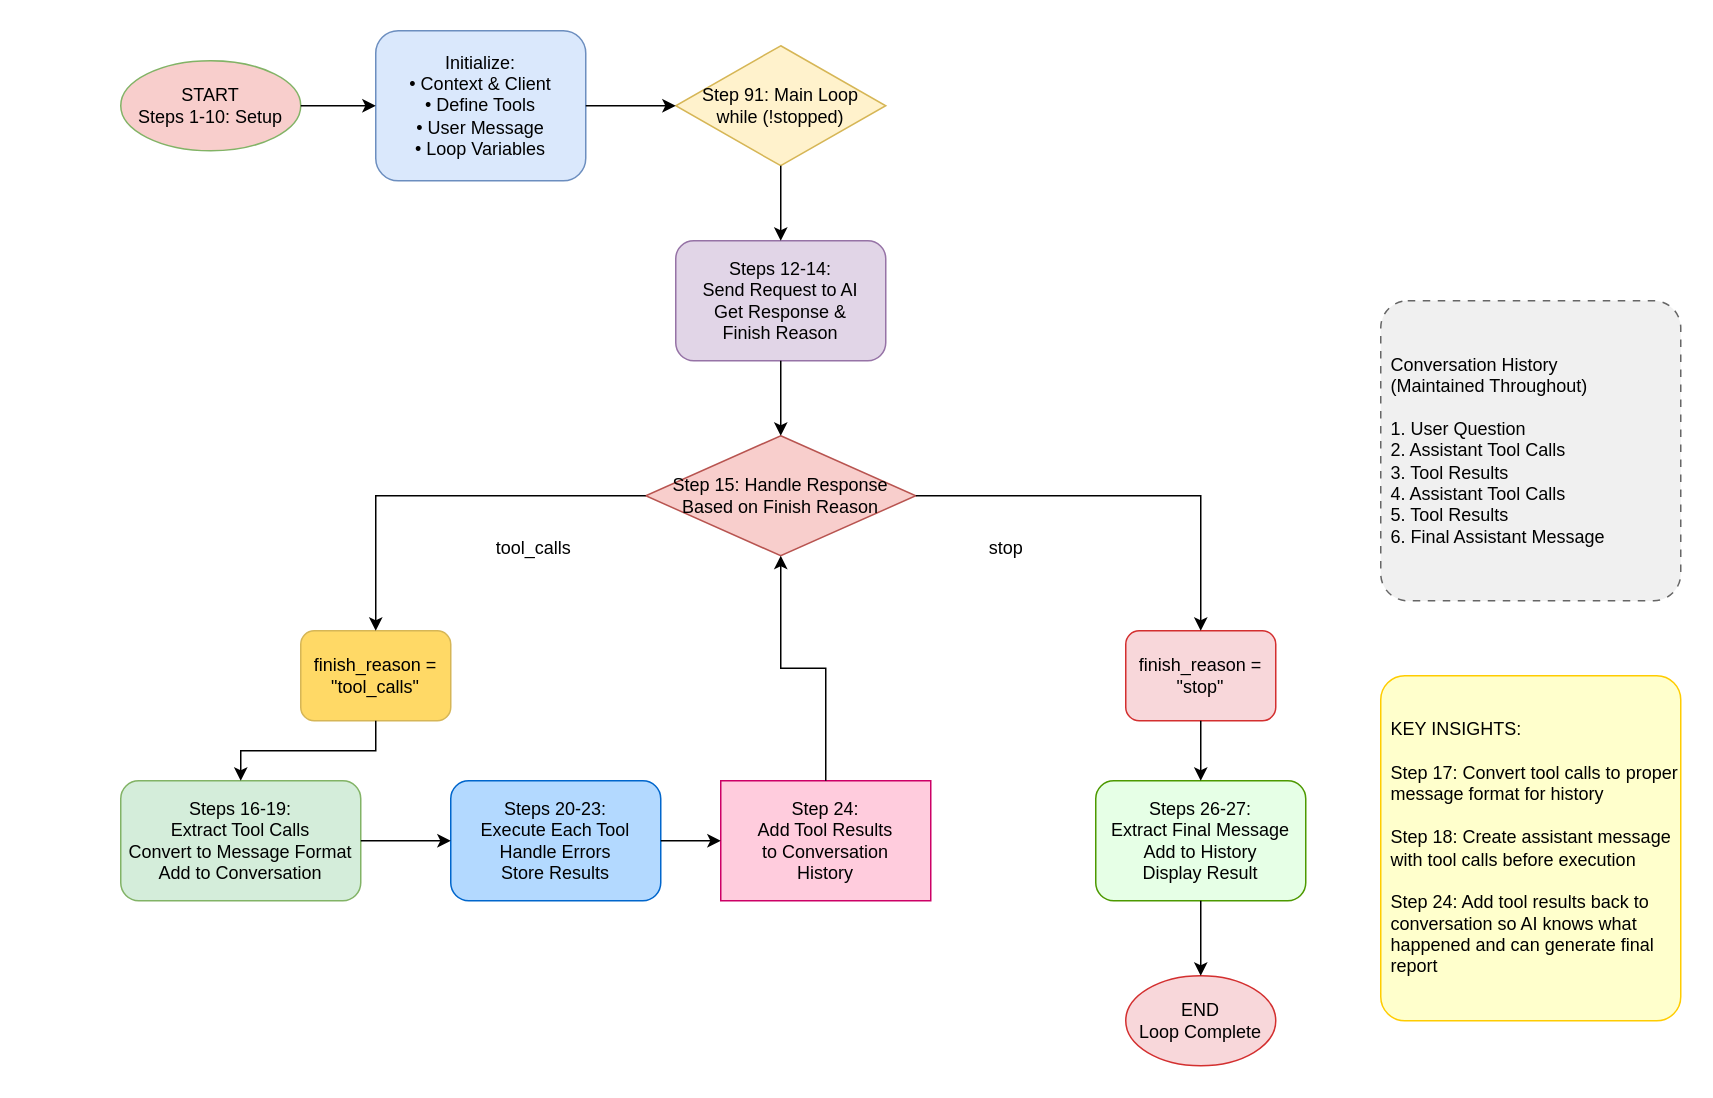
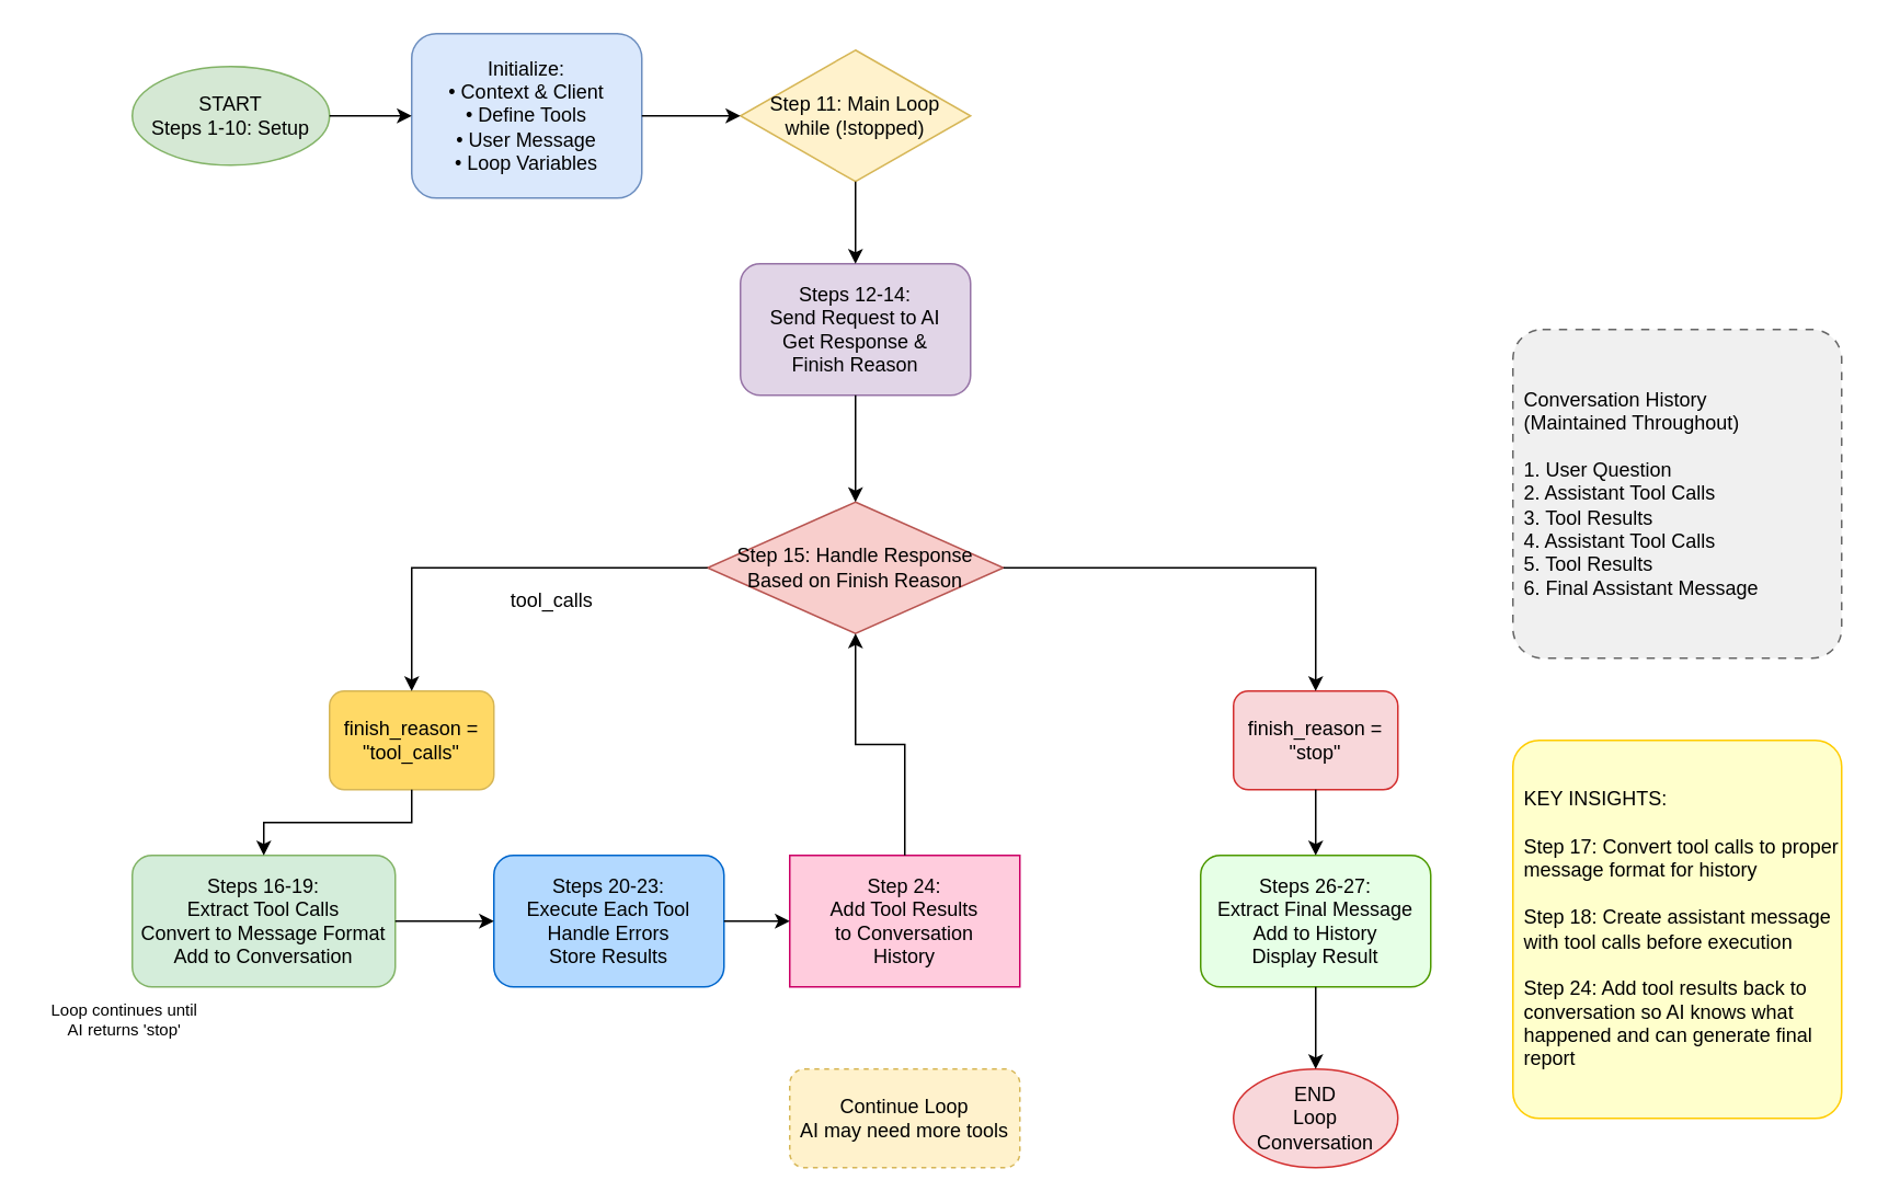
  <mxCell id="0" />
  <mxCell id="1" parent="0" />
- <mxCell id="2" value="START&#10;Steps 1-10: Setup" style="ellipse;whiteSpace=wrap;html=1;fillColor=#f8cecc;strokeColor=#82b366;" parent="1" vertex="1"><mxGeometry x="80" y="40" width="120" height="60" as="geometry" /></mxCell>
+ <mxCell id="2" value="START&#10;Steps 1-10: Setup" style="ellipse;whiteSpace=wrap;html=1;fillColor=#d5e8d4;strokeColor=#82b366;" parent="1" vertex="1"><mxGeometry x="80" y="40" width="120" height="60" as="geometry" /></mxCell>
  <mxCell id="3" value="Initialize:&#10;• Context &amp; Client&#10;• Define Tools&#10;• User Message&#10;• Loop Variables" style="rounded=1;whiteSpace=wrap;html=1;fillColor=#dae8fc;strokeColor=#6c8ebf;" parent="1" vertex="1"><mxGeometry x="250" y="20" width="140" height="100" as="geometry" /></mxCell>
- <mxCell id="4" value="Step 91: Main Loop&#10;while (!stopped)" style="rhombus;whiteSpace=wrap;html=1;fillColor=#fff2cc;strokeColor=#d6b656;" parent="1" vertex="1"><mxGeometry x="450" y="30" width="140" height="80" as="geometry" /></mxCell>
+ <mxCell id="4" value="Step 11: Main Loop&#10;while (!stopped)" style="rhombus;whiteSpace=wrap;html=1;fillColor=#fff2cc;strokeColor=#d6b656;" parent="1" vertex="1"><mxGeometry x="450" y="30" width="140" height="80" as="geometry" /></mxCell>
  <mxCell id="5" value="Steps 12-14:&#10;Send Request to AI&#10;Get Response &amp;&#10;Finish Reason" style="rounded=1;whiteSpace=wrap;html=1;fillColor=#e1d5e7;strokeColor=#9673a6;" parent="1" vertex="1"><mxGeometry x="450" y="160" width="140" height="80" as="geometry" /></mxCell>
- <mxCell id="6" value="Step 15: Handle Response&#10;Based on Finish Reason" style="rhombus;whiteSpace=wrap;html=1;fillColor=#f8cecc;strokeColor=#b85450;" parent="1" vertex="1"><mxGeometry x="430" y="290" width="180" height="80" as="geometry" /></mxCell>
+ <mxCell id="6" value="Step 15: Handle Response&#10;Based on Finish Reason" style="rhombus;whiteSpace=wrap;html=1;fillColor=#f8cecc;strokeColor=#b85450;" parent="1" vertex="1"><mxGeometry x="430" y="305" width="180" height="80" as="geometry" /></mxCell>
  <mxCell id="7" value="finish_reason =&#10;&quot;tool_calls&quot;" style="rounded=1;whiteSpace=wrap;html=1;fillColor=#ffd966;strokeColor=#d6b656;" parent="1" vertex="1"><mxGeometry x="200" y="420" width="100" height="60" as="geometry" /></mxCell>
  <mxCell id="8" value="finish_reason =&#10;&quot;stop&quot;" style="rounded=1;whiteSpace=wrap;html=1;fillColor=#f8d7da;strokeColor=#d32f2f;" parent="1" vertex="1"><mxGeometry x="750" y="420" width="100" height="60" as="geometry" /></mxCell>
  <mxCell id="9" value="Steps 16-19:&#10;Extract Tool Calls&#10;Convert to Message Format&#10;Add to Conversation" style="rounded=1;whiteSpace=wrap;html=1;fillColor=#d4edda;strokeColor=#82b366;" parent="1" vertex="1"><mxGeometry x="80" y="520" width="160" height="80" as="geometry" /></mxCell>
  <mxCell id="10" value="Steps 20-23:&#10;Execute Each Tool&#10;Handle Errors&#10;Store Results" style="rounded=1;whiteSpace=wrap;html=1;fillColor=#b3d9ff;strokeColor=#0066cc;" parent="1" vertex="1"><mxGeometry x="300" y="520" width="140" height="80" as="geometry" /></mxCell>
  <mxCell id="11" value="Step 24:&#10;Add Tool Results&#10;to Conversation&#10;History" style="whiteSpace=wrap;html=1;fillColor=#ffccdd;strokeColor=#cc0066;rounded=0;" parent="1" vertex="1"><mxGeometry x="480" y="520" width="140" height="80" as="geometry" /></mxCell>
  <mxCell id="12" value="Steps 26-27:&#10;Extract Final Message&#10;Add to History&#10;Display Result" style="rounded=1;whiteSpace=wrap;html=1;fillColor=#e6ffe6;strokeColor=#4d9900;" parent="1" vertex="1"><mxGeometry x="730" y="520" width="140" height="80" as="geometry" /></mxCell>
- <mxCell id="13" value="END&#10;Loop Complete" style="ellipse;whiteSpace=wrap;html=1;fillColor=#f8d7da;strokeColor=#d32f2f;" parent="1" vertex="1"><mxGeometry x="750" y="650" width="100" height="60" as="geometry" /></mxCell>
+ <mxCell id="13" value="END&#10;Loop Conversation" style="ellipse;whiteSpace=wrap;html=1;fillColor=#f8d7da;strokeColor=#d32f2f;" parent="1" vertex="1"><mxGeometry x="750" y="650" width="100" height="60" as="geometry" /></mxCell>
+ <mxCell id="14" value="Continue Loop&#10;AI may need more tools" style="rounded=1;whiteSpace=wrap;html=1;fillColor=#fff2cc;strokeColor=#d6b656;dashed=1;" parent="1" vertex="1"><mxGeometry x="480" y="650" width="140" height="60" as="geometry" /></mxCell>
  <mxCell id="15" value="Conversation History&#10;(Maintained Throughout)&#10;&#10;1. User Question&#10;2. Assistant Tool Calls&#10;3. Tool Results&#10;4. Assistant Tool Calls&#10;5. Tool Results&#10;6. Final Assistant Message" style="rounded=1;whiteSpace=wrap;html=1;fillColor=#f0f0f0;strokeColor=#666666;dashed=1;dashPattern=5 5;align=left;spacingLeft=5;arcSize=9;" parent="1" vertex="1"><mxGeometry x="920" y="200" width="200" height="200" as="geometry" /></mxCell>
  <mxCell id="16" value="KEY INSIGHTS:&#10;&#10;Step 17: Convert tool calls to proper&#10;message format for history&#10;&#10;Step 18: Create assistant message&#10;with tool calls before execution&#10;&#10;Step 24: Add tool results back to&#10;conversation so AI knows what&#10;happened and can generate final report" style="rounded=1;whiteSpace=wrap;html=1;fillColor=#ffffcc;strokeColor=#ffcc00;align=left;spacingLeft=5;arcSize=8;" parent="1" vertex="1"><mxGeometry x="920" y="450" width="200" height="230" as="geometry" /></mxCell>
  <mxCell id="17" style="edgeStyle=orthogonalEdgeStyle;rounded=0;orthogonalLoop=1;jettySize=auto;html=1;" parent="1" source="2" target="3" edge="1"><mxGeometry relative="1" as="geometry" /></mxCell>
  <mxCell id="18" style="edgeStyle=orthogonalEdgeStyle;rounded=0;orthogonalLoop=1;jettySize=auto;html=1;" parent="1" source="3" target="4" edge="1"><mxGeometry relative="1" as="geometry" /></mxCell>
  <mxCell id="19" style="edgeStyle=orthogonalEdgeStyle;rounded=0;orthogonalLoop=1;jettySize=auto;html=1;" parent="1" source="4" target="5" edge="1"><mxGeometry relative="1" as="geometry" /></mxCell>
  <mxCell id="20" style="edgeStyle=orthogonalEdgeStyle;rounded=0;orthogonalLoop=1;jettySize=auto;html=1;" parent="1" source="5" target="6" edge="1"><mxGeometry relative="1" as="geometry" /></mxCell>
  <mxCell id="21" style="edgeStyle=orthogonalEdgeStyle;rounded=0;orthogonalLoop=1;jettySize=auto;html=1;" parent="1" source="6" target="7" edge="1"><mxGeometry relative="1" as="geometry" /></mxCell>
  <mxCell id="22" style="edgeStyle=orthogonalEdgeStyle;rounded=0;orthogonalLoop=1;jettySize=auto;html=1;" parent="1" source="6" target="8" edge="1"><mxGeometry relative="1" as="geometry" /></mxCell>
  <mxCell id="23" style="edgeStyle=orthogonalEdgeStyle;rounded=0;orthogonalLoop=1;jettySize=auto;html=1;" parent="1" source="7" target="9" edge="1"><mxGeometry relative="1" as="geometry" /></mxCell>
  <mxCell id="24" style="edgeStyle=orthogonalEdgeStyle;rounded=0;orthogonalLoop=1;jettySize=auto;html=1;" parent="1" source="9" target="10" edge="1"><mxGeometry relative="1" as="geometry" /></mxCell>
  <mxCell id="25" style="edgeStyle=orthogonalEdgeStyle;rounded=0;orthogonalLoop=1;jettySize=auto;html=1;" parent="1" source="10" target="11" edge="1"><mxGeometry relative="1" as="geometry" /></mxCell>
  <mxCell id="26" style="edgeStyle=orthogonalEdgeStyle;rounded=0;orthogonalLoop=1;jettySize=auto;html=1;" parent="1" source="11" target="6" edge="1"><mxGeometry relative="1" as="geometry" /></mxCell>
  <mxCell id="27" style="edgeStyle=orthogonalEdgeStyle;rounded=0;orthogonalLoop=1;jettySize=auto;html=1;" parent="1" source="8" target="12" edge="1"><mxGeometry relative="1" as="geometry" /></mxCell>
  <mxCell id="28" style="edgeStyle=orthogonalEdgeStyle;rounded=0;orthogonalLoop=1;jettySize=auto;html=1;" parent="1" source="12" target="13" edge="1"><mxGeometry relative="1" as="geometry" /></mxCell>
- <mxCell id="29" value="tool_calls" style="text;html=1;align=center;verticalAlign=middle;resizable=0;points=[];autosize=1;strokeColor=none;fillColor=none;" parent="1" vertex="1"><mxGeometry x="320" y="350" width="70" height="30" as="geometry" /></mxCell>
- <mxCell id="30" value="stop" style="text;html=1;align=center;verticalAlign=middle;resizable=0;points=[];autosize=1;strokeColor=none;fillColor=none;" parent="1" vertex="1"><mxGeometry x="650" y="350" width="40" height="30" as="geometry" /></mxCell>
+ <mxCell id="29" value="tool_calls" style="text;html=1;align=center;verticalAlign=middle;resizable=0;points=[];autosize=1;strokeColor=none;fillColor=none;" parent="1" vertex="1"><mxGeometry x="300" y="350" width="70" height="30" as="geometry" /></mxCell>
+ <mxCell id="31" value="Loop continues until&#10;AI returns 'stop'" style="text;html=1;align=center;verticalAlign=middle;resizable=0;points=[];autosize=1;strokeColor=none;fillColor=none;fontSize=10;" parent="1" vertex="1"><mxGeometry x="20" y="600" width="110" height="40" as="geometry" /></mxCell>
